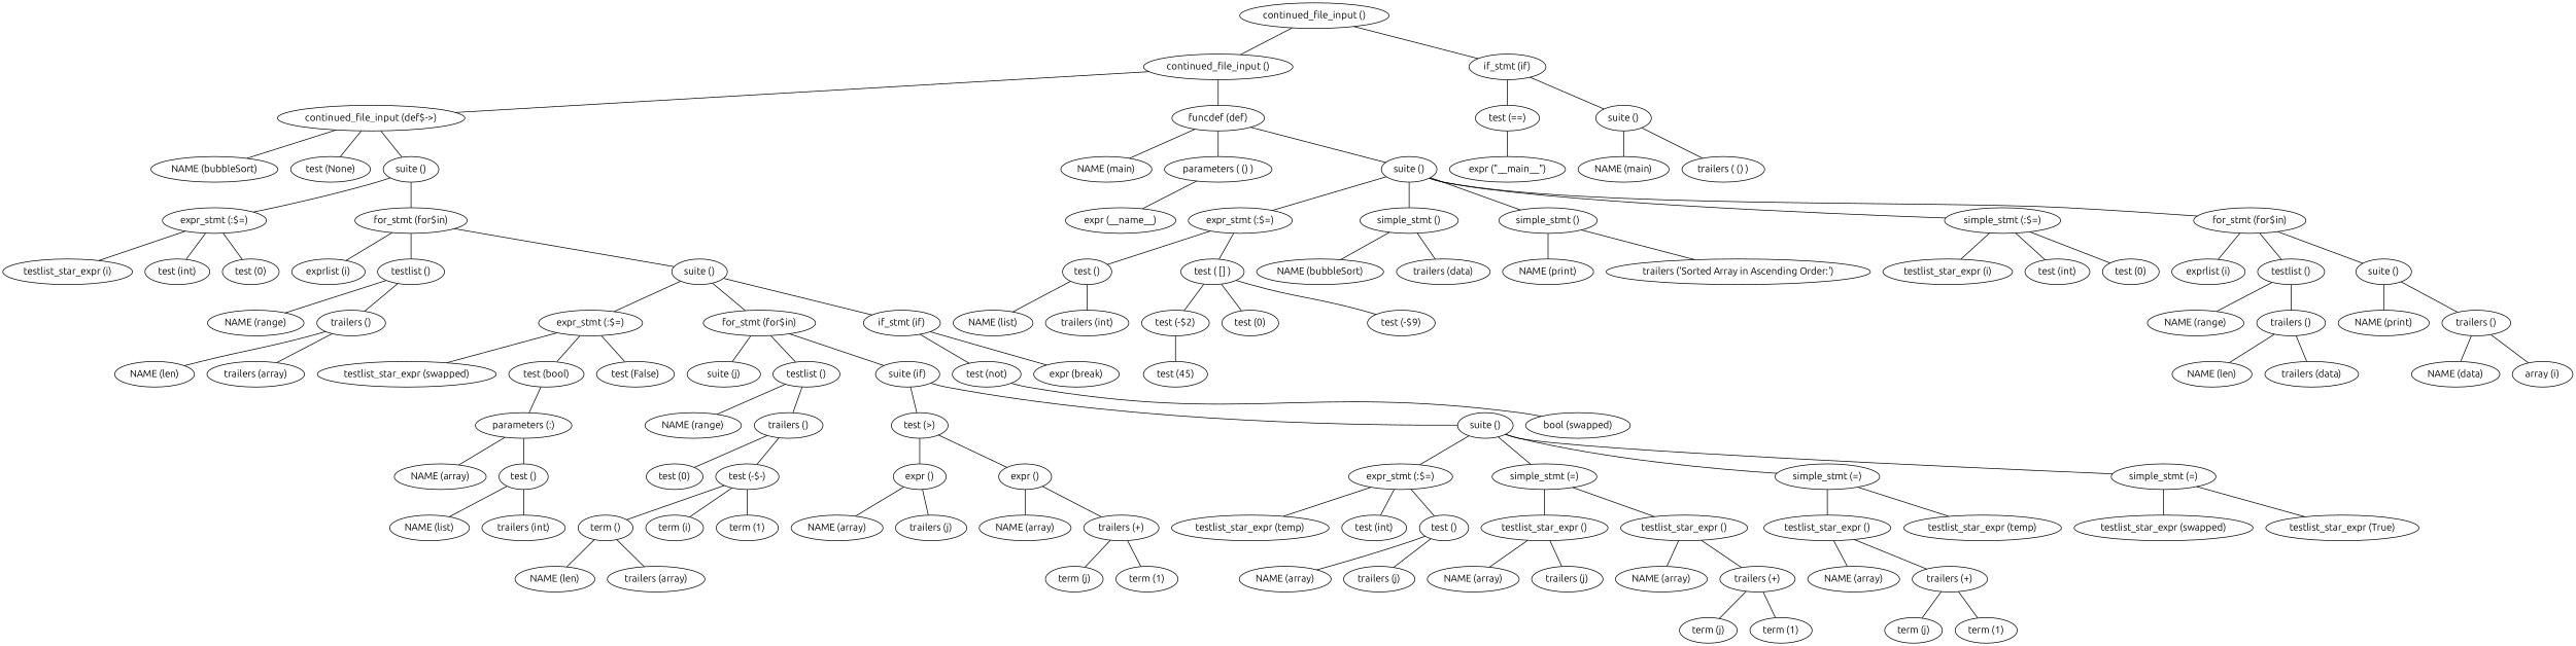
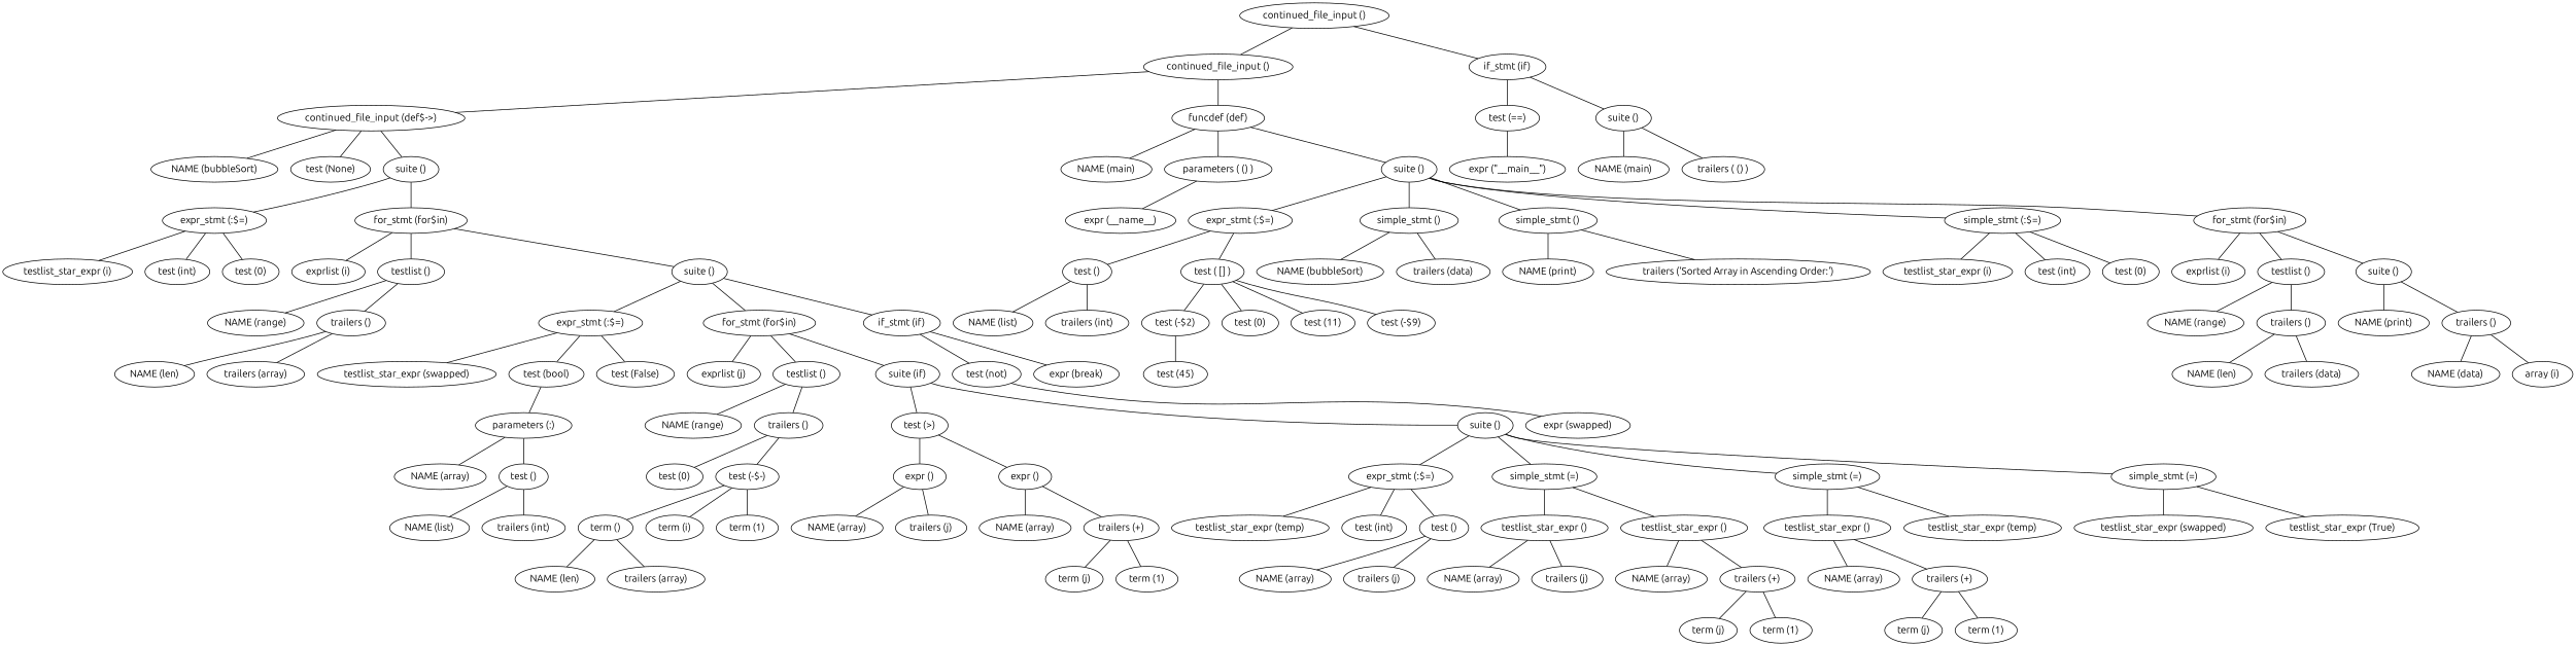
  graph {
    fontname=Ubuntu
    node [fontname=Ubuntu]
    edge [fontname=Ubuntu]
    n1 [label="continued_file_input ()"]
    n2 [label="continued_file_input ()"]
    n3 [label="if_stmt (if)"]
    n4 [label="continued_file_input (def$->)"]
    n5 [label="funcdef (def)"]
    n6 [label="test (==)"]
    n7 [label="suite ()"]
    n8 [label="NAME (bubbleSort)"]
    n9 [label="test (None)"]
    n10 [label="suite ()"]
    n11 [label="NAME (main)"]
    n12 [label="parameters ( () )"]
    n13 [label="suite ()"]
    n14 [label="parameters (:)"]
    n15 [label="NAME (array)"]
    n16 [label="test ()"]
    n17 [label="expr_stmt (:$=)"]
    n18 [label="for_stmt (for$in)"]
    n19 [label="NAME (list)"]
    n20 [label="trailers (int)"]
    n21 [label="testlist_star_expr (i)"]
    n22 [label="test (int)"]
    n23 [label="test (0)"]
    n24 [label="exprlist (i)"]
    n25 [label="testlist ()"]
    n26 [label="suite ()"]
    n27 [label="NAME (range)"]
    n28 [label="trailers ()"]
    n29 [label="expr_stmt (:$=)"]
    n30 [label="for_stmt (for$in)"]
    n31 [label="if_stmt (if)"]
    n32 [label="NAME (len)"]
    n33 [label="trailers (array)"]
    n34 [label="testlist_star_expr (swapped)"]
    n35 [label="test (bool)"]
    n36 [label="test (False)"]
-   n37 [label="suite (j)"]
+   n37 [label="exprlist (j)"]
    n38 [label="testlist ()"]
    n39 [label="suite (if)"]
    n40 [label="test (not)"]
    n41 [label="expr (break)"]
    n42 [label="NAME (range)"]
    n43 [label="trailers ()"]
    n44 [label="test (>)"]
    n45 [label="suite ()"]
    n46 [label="test (0)"]
    n47 [label="test (-$-)"]
    n48 [label="term ()"]
    n49 [label="term (i)"]
    n50 [label="term (1)"]
    n51 [label="NAME (len)"]
    n52 [label="trailers (array)"]
    n53 [label="expr ()"]
    n54 [label="expr ()"]
    n55 [label="expr_stmt (:$=)"]
    n56 [label="simple_stmt (=)"]
    n57 [label="simple_stmt (=)"]
    n58 [label="simple_stmt (=)"]
    n59 [label="NAME (array)"]
    n60 [label="trailers (j)"]
    n61 [label="NAME (array)"]
    n62 [label="trailers (+)"]
    n63 [label="term (j)"]
    n64 [label="term (1)"]
    n65 [label="testlist_star_expr (temp)"]
    n66 [label="test (int)"]
    n67 [label="test ()"]
    n68 [label="testlist_star_expr ()"]
    n69 [label="testlist_star_expr ()"]
    n70 [label="testlist_star_expr ()"]
    n71 [label="testlist_star_expr (temp)"]
    n72 [label="testlist_star_expr (swapped)"]
    n73 [label="testlist_star_expr (True)"]
    n74 [label="NAME (array)"]
    n75 [label="trailers (j)"]
    n76 [label="NAME (array)"]
    n77 [label="trailers (j)"]
    n78 [label="NAME (array)"]
    n79 [label="trailers (+)"]
    n80 [label="term (j)"]
    n81 [label="term (1)"]
    n82 [label="NAME (array)"]
    n83 [label="trailers (+)"]
    n84 [label="term (j)"]
    n85 [label="term (1)"]
-   n86 [label="bool (swapped)"]
+   n86 [label="expr (swapped)"]
    n87 [label="expr (__name__)"]
    n88 [label="expr_stmt (:$=)"]
    n89 [label="simple_stmt ()"]
    n90 [label="simple_stmt ()"]
    n91 [label="simple_stmt (:$=)"]
    n92 [label="for_stmt (for$in)"]
    n93 [label="test ()"]
    n94 [label="test ( [] )"]
    n95 [label="NAME (bubbleSort)"]
    n96 [label="trailers (data)"]
    n97 [label="NAME (print)"]
    n98 [label="trailers ('Sorted Array in Ascending Order:')"]
    n99 [label="testlist_star_expr (i)"]
    n100 [label="test (int)"]
    n101 [label="test (0)"]
    n102 [label="exprlist (i)"]
    n103 [label="testlist ()"]
    n104 [label="suite ()"]
    n105 [label="NAME (list)"]
    n106 [label="trailers (int)"]
    n107 [label="test (-$2)"]
    n108 [label="test (0)"]
+   n109 [label="test (11)"]
    n110 [label="test (-$9)"]
    n111 [label="test (45)"]
    n112 [label="NAME (range)"]
    n113 [label="trailers ()"]
    n114 [label="NAME (print)"]
    n115 [label="trailers ()"]
    n116 [label="NAME (len)"]
    n117 [label="trailers (data)"]
    n118 [label="NAME (data)"]
    n119 [label="array (i)"]
    n120 [label="expr (&quot;__main__&quot;)"]
    n121 [label="NAME (main)"]
    n122 [label="trailers ( () )"]
    n1 -- n2
    n1 -- n3
    n2 -- n4
    n2 -- n5
    n3 -- n6
    n3 -- n7
    n4 -- n8
    n4 -- n9
    n4 -- n10
    n5 -- n11
    n5 -- n12
    n5 -- n13
    n6 -- n120
    n7 -- n121
    n7 -- n122
    n10 -- n17
    n10 -- n18
    n12 -- n87
    n13 -- n88
    n13 -- n89
    n13 -- n90
    n13 -- n91
    n13 -- n92
    n14 -- n15
    n14 -- n16
    n16 -- n19
    n16 -- n20
    n17 -- n21
    n17 -- n22
    n17 -- n23
    n18 -- n24
    n18 -- n25
    n18 -- n26
    n25 -- n27
    n25 -- n28
    n26 -- n29
    n26 -- n30
    n26 -- n31
    n28 -- n32
    n28 -- n33
    n29 -- n34
    n29 -- n35
    n29 -- n36
    n30 -- n37
    n30 -- n38
    n30 -- n39
    n31 -- n40
    n31 -- n41
    n35 -- n14
    n38 -- n42
    n38 -- n43
    n39 -- n44
    n39 -- n45
    n40 -- n86
    n43 -- n46
    n43 -- n47
    n44 -- n53
    n44 -- n54
    n45 -- n55
    n45 -- n56
    n45 -- n57
    n45 -- n58
    n47 -- n48
    n47 -- n49
    n47 -- n50
    n48 -- n51
    n48 -- n52
    n53 -- n59
    n53 -- n60
    n54 -- n61
    n54 -- n62
    n55 -- n65
    n55 -- n66
    n55 -- n67
    n56 -- n68
    n56 -- n69
    n57 -- n70
    n57 -- n71
    n58 -- n72
    n58 -- n73
    n62 -- n63
    n62 -- n64
    n67 -- n74
    n67 -- n75
    n68 -- n76
    n68 -- n77
    n69 -- n78
    n69 -- n79
    n70 -- n82
    n70 -- n83
    n79 -- n80
    n79 -- n81
    n83 -- n84
    n83 -- n85
    n88 -- n93
    n88 -- n94
    n89 -- n95
    n89 -- n96
    n90 -- n97
    n90 -- n98
    n91 -- n99
    n91 -- n100
    n91 -- n101
    n92 -- n102
    n92 -- n103
    n92 -- n104
    n93 -- n105
    n93 -- n106
    n94 -- n107
    n94 -- n108
+   n94 -- n109
    n94 -- n110
    n103 -- n112
    n103 -- n113
    n104 -- n114
    n104 -- n115
    n107 -- n111
    n113 -- n116
    n113 -- n117
    n115 -- n118
    n115 -- n119
  }
